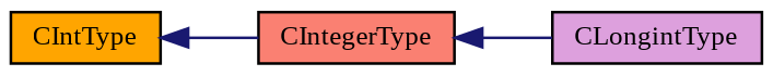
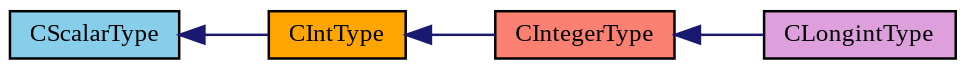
  digraph {
    fontname="Liberation Serif"
    rankdir=LR
    node [color=black fontname="Liberation Serif" fontsize=10 shape=record style=filled]
    edge [color=midnightblue dir=back fontname="Liberation Serif" fontsize=10 labelfontname=Helvetica labelfontsize=10 style=solid]
    n1 [fillcolor=orange fontcolor=black height=0.2 label=CIntType width=0.4]
    n2 [fillcolor=salmon height=0.2 label=CIntegerType width=0.4]
    n3 [fillcolor=plum height=0.2 label=CLongintType width=0.4]
+   n4 [fillcolor=skyblue height=0.2 label=CScalarType width=0.4]
    n1 -> n2
    n2 -> n3
+   n4 -> n1
  }
